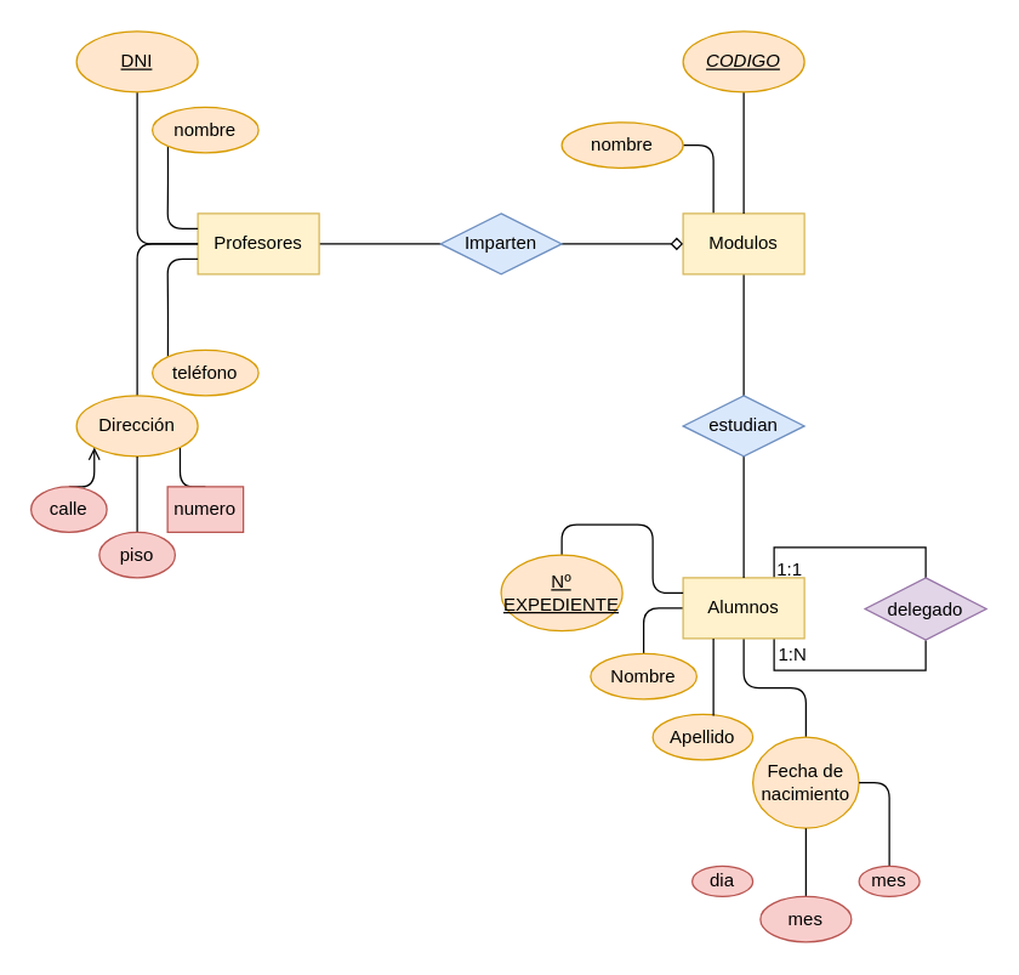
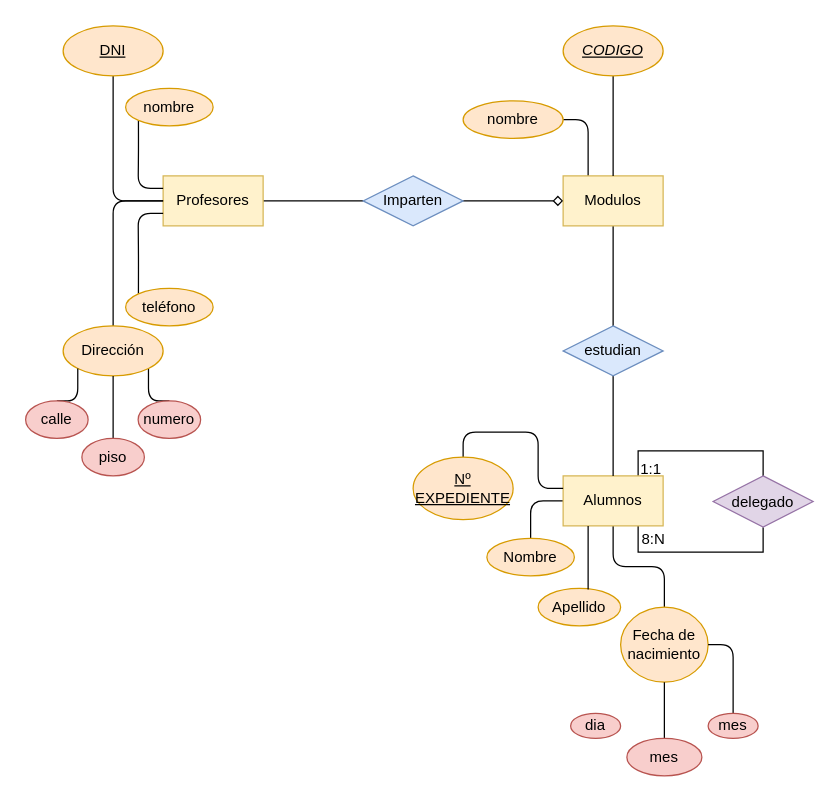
  <mxCell id="0" />
  <mxCell id="1" parent="0" />
  <mxCell id="2" style="edgeStyle=orthogonalEdgeStyle;rounded=1;orthogonalLoop=1;jettySize=auto;html=1;exitX=0;exitY=0.5;exitDx=0;exitDy=0;entryX=0.5;entryY=0;entryDx=0;entryDy=0;endArrow=none;endFill=0;" edge="1" parent="1" source="6" target="35"><mxGeometry relative="1" as="geometry" /></mxCell>
  <mxCell id="3" style="edgeStyle=orthogonalEdgeStyle;rounded=1;orthogonalLoop=1;jettySize=auto;html=1;exitX=0.5;exitY=1;exitDx=0;exitDy=0;entryX=0.5;entryY=0;entryDx=0;entryDy=0;endArrow=none;endFill=0;" edge="1" parent="1" source="6" target="38"><mxGeometry relative="1" as="geometry" /></mxCell>
  <mxCell id="4" style="edgeStyle=orthogonalEdgeStyle;rounded=0;orthogonalLoop=1;jettySize=auto;html=1;exitX=0.75;exitY=0;exitDx=0;exitDy=0;entryX=0.5;entryY=0;entryDx=0;entryDy=0;endArrow=none;endFill=0;" edge="1" parent="1" source="6" target="44"><mxGeometry relative="1" as="geometry" /></mxCell>
  <mxCell id="5" style="edgeStyle=orthogonalEdgeStyle;rounded=0;orthogonalLoop=1;jettySize=auto;html=1;exitX=0.75;exitY=1;exitDx=0;exitDy=0;entryX=0.5;entryY=1;entryDx=0;entryDy=0;endArrow=none;endFill=0;" edge="1" parent="1" source="6" target="44"><mxGeometry relative="1" as="geometry" /></mxCell>
  <mxCell id="6" value="Alumnos" style="rounded=0;whiteSpace=wrap;html=1;fillColor=#fff2cc;strokeColor=#d6b656;" vertex="1" parent="1"><mxGeometry x="450" y="380" width="80" height="40" as="geometry" /></mxCell>
  <mxCell id="7" style="edgeStyle=orthogonalEdgeStyle;rounded=0;orthogonalLoop=1;jettySize=auto;html=1;exitX=1;exitY=0.5;exitDx=0;exitDy=0;entryX=0;entryY=0.5;entryDx=0;entryDy=0;endArrow=none;endFill=0;" edge="1" parent="1" source="8" target="13"><mxGeometry relative="1" as="geometry" /></mxCell>
  <mxCell id="8" value="&lt;div&gt;Profesores&lt;/div&gt;" style="rounded=0;whiteSpace=wrap;html=1;fillColor=#fff2cc;strokeColor=#d6b656;" vertex="1" parent="1"><mxGeometry x="130" y="140" width="80" height="40" as="geometry" /></mxCell>
  <mxCell id="9" style="edgeStyle=orthogonalEdgeStyle;rounded=0;orthogonalLoop=1;jettySize=auto;html=1;exitX=0.5;exitY=1;exitDx=0;exitDy=0;entryX=0.5;entryY=0;entryDx=0;entryDy=0;endArrow=none;endFill=0;" edge="1" parent="1" source="11" target="15"><mxGeometry relative="1" as="geometry" /></mxCell>
  <mxCell id="10" style="edgeStyle=orthogonalEdgeStyle;orthogonalLoop=1;jettySize=auto;html=1;exitX=0.25;exitY=0;exitDx=0;exitDy=0;entryX=1;entryY=0.5;entryDx=0;entryDy=0;endArrow=none;endFill=0;rounded=1;" edge="1" parent="1" source="11" target="32"><mxGeometry relative="1" as="geometry" /></mxCell>
  <mxCell id="11" value="&lt;div&gt;Modulos&lt;/div&gt;" style="rounded=0;whiteSpace=wrap;html=1;fillColor=#fff2cc;strokeColor=#d6b656;" vertex="1" parent="1"><mxGeometry x="450" y="140" width="80" height="40" as="geometry" /></mxCell>
  <mxCell id="12" style="edgeStyle=orthogonalEdgeStyle;rounded=0;orthogonalLoop=1;jettySize=auto;html=1;exitX=1;exitY=0.5;exitDx=0;exitDy=0;endArrow=diamond;endFill=0;" edge="1" parent="1" source="13" target="11"><mxGeometry relative="1" as="geometry" /></mxCell>
  <mxCell id="13" value="Imparten" style="rhombus;whiteSpace=wrap;html=1;fillColor=#dae8fc;strokeColor=#6c8ebf;" vertex="1" parent="1"><mxGeometry x="290" y="140" width="80" height="40" as="geometry" /></mxCell>
  <mxCell id="14" style="edgeStyle=orthogonalEdgeStyle;rounded=0;orthogonalLoop=1;jettySize=auto;html=1;exitX=0.5;exitY=1;exitDx=0;exitDy=0;entryX=0.5;entryY=0;entryDx=0;entryDy=0;endArrow=none;endFill=0;" edge="1" parent="1" source="15" target="6"><mxGeometry relative="1" as="geometry" /></mxCell>
  <mxCell id="15" value="estudian" style="rhombus;whiteSpace=wrap;html=1;fillColor=#dae8fc;strokeColor=#6c8ebf;" vertex="1" parent="1"><mxGeometry x="450" y="260" width="80" height="40" as="geometry" /></mxCell>
  <mxCell id="16" style="edgeStyle=orthogonalEdgeStyle;rounded=1;orthogonalLoop=1;jettySize=auto;html=1;exitX=0.5;exitY=1;exitDx=0;exitDy=0;entryX=0;entryY=0.5;entryDx=0;entryDy=0;endArrow=none;endFill=0;" edge="1" parent="1" source="17" target="8"><mxGeometry relative="1" as="geometry" /></mxCell>
  <mxCell id="17" value="&lt;u&gt;DNI&lt;/u&gt;" style="ellipse;whiteSpace=wrap;html=1;fillColor=#ffe6cc;strokeColor=#d79b00;" vertex="1" parent="1"><mxGeometry x="50" y="20" width="80" height="40" as="geometry" /></mxCell>
  <mxCell id="18" style="edgeStyle=orthogonalEdgeStyle;rounded=1;orthogonalLoop=1;jettySize=auto;html=1;exitX=0;exitY=1;exitDx=0;exitDy=0;entryX=0;entryY=0.25;entryDx=0;entryDy=0;endArrow=none;endFill=0;" edge="1" parent="1" source="19" target="8"><mxGeometry relative="1" as="geometry" /></mxCell>
  <mxCell id="19" value="nombre" style="ellipse;whiteSpace=wrap;html=1;fillColor=#ffe6cc;strokeColor=#d79b00;" vertex="1" parent="1"><mxGeometry x="100" y="70" width="70" height="30" as="geometry" /></mxCell>
  <mxCell id="20" style="edgeStyle=orthogonalEdgeStyle;rounded=1;orthogonalLoop=1;jettySize=auto;html=1;exitX=0.5;exitY=0;exitDx=0;exitDy=0;entryX=0;entryY=0.5;entryDx=0;entryDy=0;endArrow=none;endFill=0;" edge="1" parent="1" source="22" target="8"><mxGeometry relative="1" as="geometry" /></mxCell>
  <mxCell id="21" style="edgeStyle=orthogonalEdgeStyle;rounded=1;orthogonalLoop=1;jettySize=auto;html=1;exitX=1;exitY=1;exitDx=0;exitDy=0;endArrow=none;endFill=0;" edge="1" parent="1" source="22" target="27"><mxGeometry relative="1" as="geometry" /></mxCell>
  <mxCell id="22" value="Dirección" style="ellipse;whiteSpace=wrap;html=1;fillColor=#ffe6cc;strokeColor=#d79b00;" vertex="1" parent="1"><mxGeometry x="50" y="260" width="80" height="40" as="geometry" /></mxCell>
  <mxCell id="23" style="edgeStyle=orthogonalEdgeStyle;rounded=1;orthogonalLoop=1;jettySize=auto;html=1;exitX=0;exitY=0;exitDx=0;exitDy=0;entryX=0;entryY=0.75;entryDx=0;entryDy=0;endArrow=none;endFill=0;" edge="1" parent="1" source="24" target="8"><mxGeometry relative="1" as="geometry" /></mxCell>
  <mxCell id="24" value="teléfono" style="ellipse;whiteSpace=wrap;html=1;fillColor=#ffe6cc;strokeColor=#d79b00;" vertex="1" parent="1"><mxGeometry x="100" y="230" width="70" height="30" as="geometry" /></mxCell>
- <mxCell id="25" style="edgeStyle=orthogonalEdgeStyle;rounded=1;orthogonalLoop=1;jettySize=auto;html=1;exitX=0.5;exitY=0;exitDx=0;exitDy=0;entryX=0;entryY=1;entryDx=0;entryDy=0;endArrow=open;endFill=0;" edge="1" parent="1" source="26" target="22"><mxGeometry relative="1" as="geometry" /></mxCell>
+ <mxCell id="25" style="edgeStyle=orthogonalEdgeStyle;rounded=1;orthogonalLoop=1;jettySize=auto;html=1;exitX=0.5;exitY=0;exitDx=0;exitDy=0;entryX=0;entryY=1;entryDx=0;entryDy=0;endArrow=none;endFill=0;" edge="1" parent="1" source="26" target="22"><mxGeometry relative="1" as="geometry" /></mxCell>
  <mxCell id="26" value="calle" style="ellipse;whiteSpace=wrap;html=1;fillColor=#f8cecc;strokeColor=#b85450;" vertex="1" parent="1"><mxGeometry x="20" y="320" width="50" height="30" as="geometry" /></mxCell>
- <mxCell id="27" value="&lt;div&gt;numero&lt;/div&gt;" style="whiteSpace=wrap;html=1;fillColor=#f8cecc;strokeColor=#b85450;rounded=0;" vertex="1" parent="1"><mxGeometry x="110" y="320" width="50" height="30" as="geometry" /></mxCell>
+ <mxCell id="27" value="&lt;div&gt;numero&lt;/div&gt;" style="ellipse;whiteSpace=wrap;html=1;fillColor=#f8cecc;strokeColor=#b85450;" vertex="1" parent="1"><mxGeometry x="110" y="320" width="50" height="30" as="geometry" /></mxCell>
  <mxCell id="28" style="edgeStyle=orthogonalEdgeStyle;rounded=0;orthogonalLoop=1;jettySize=auto;html=1;exitX=0.5;exitY=0;exitDx=0;exitDy=0;entryX=0.5;entryY=1;entryDx=0;entryDy=0;endArrow=none;endFill=0;" edge="1" parent="1" source="29" target="22"><mxGeometry relative="1" as="geometry" /></mxCell>
  <mxCell id="29" value="piso" style="ellipse;whiteSpace=wrap;html=1;fillColor=#f8cecc;strokeColor=#b85450;" vertex="1" parent="1"><mxGeometry x="65" y="350" width="50" height="30" as="geometry" /></mxCell>
  <mxCell id="30" style="edgeStyle=orthogonalEdgeStyle;rounded=0;orthogonalLoop=1;jettySize=auto;html=1;exitX=0.5;exitY=1;exitDx=0;exitDy=0;endArrow=none;endFill=0;" edge="1" parent="1" source="31" target="11"><mxGeometry relative="1" as="geometry" /></mxCell>
  <mxCell id="31" value="&lt;i&gt;&lt;u&gt;CODIGO&lt;/u&gt;&lt;/i&gt;" style="ellipse;whiteSpace=wrap;html=1;fillColor=#ffe6cc;strokeColor=#d79b00;" vertex="1" parent="1"><mxGeometry x="450" y="20" width="80" height="40" as="geometry" /></mxCell>
  <mxCell id="32" value="nombre" style="ellipse;whiteSpace=wrap;html=1;fillColor=#ffe6cc;strokeColor=#d79b00;" vertex="1" parent="1"><mxGeometry x="370" y="80" width="80" height="30" as="geometry" /></mxCell>
  <mxCell id="33" style="edgeStyle=orthogonalEdgeStyle;rounded=1;orthogonalLoop=1;jettySize=auto;html=1;exitX=0.5;exitY=0;exitDx=0;exitDy=0;entryX=0;entryY=0.25;entryDx=0;entryDy=0;endArrow=none;endFill=0;" edge="1" parent="1" source="34" target="6"><mxGeometry relative="1" as="geometry" /></mxCell>
  <mxCell id="34" value="&lt;u&gt;Nº EXPEDIENTE&lt;/u&gt;" style="ellipse;whiteSpace=wrap;html=1;fillColor=#ffe6cc;strokeColor=#d79b00;" vertex="1" parent="1"><mxGeometry x="330" y="365" width="80" height="50" as="geometry" /></mxCell>
  <mxCell id="35" value="Nombre" style="ellipse;whiteSpace=wrap;html=1;fillColor=#ffe6cc;strokeColor=#d79b00;" vertex="1" parent="1"><mxGeometry x="389" y="430" width="70" height="30" as="geometry" /></mxCell>
  <mxCell id="36" value="Apellido" style="ellipse;whiteSpace=wrap;html=1;fillColor=#ffe6cc;strokeColor=#d79b00;" vertex="1" parent="1"><mxGeometry x="430" y="470" width="66" height="30" as="geometry" /></mxCell>
  <mxCell id="37" style="edgeStyle=orthogonalEdgeStyle;rounded=1;orthogonalLoop=1;jettySize=auto;html=1;exitX=0.25;exitY=1;exitDx=0;exitDy=0;entryX=0.606;entryY=0.033;entryDx=0;entryDy=0;entryPerimeter=0;endArrow=none;endFill=0;" edge="1" parent="1" source="6" target="36"><mxGeometry relative="1" as="geometry" /></mxCell>
  <mxCell id="38" value="&lt;div&gt;Fecha de nacimiento&lt;/div&gt;" style="ellipse;whiteSpace=wrap;html=1;fillColor=#ffe6cc;strokeColor=#d79b00;" vertex="1" parent="1"><mxGeometry x="496" y="485" width="70" height="60" as="geometry" /></mxCell>
  <mxCell id="39" value="dia" style="ellipse;whiteSpace=wrap;html=1;fillColor=#f8cecc;strokeColor=#b85450;" vertex="1" parent="1"><mxGeometry x="456" y="570" width="40" height="20" as="geometry" /></mxCell>
  <mxCell id="40" style="edgeStyle=orthogonalEdgeStyle;rounded=0;orthogonalLoop=1;jettySize=auto;html=1;exitX=0.5;exitY=0;exitDx=0;exitDy=0;entryX=0.5;entryY=1;entryDx=0;entryDy=0;endArrow=none;endFill=0;" edge="1" parent="1" source="41" target="38"><mxGeometry relative="1" as="geometry" /></mxCell>
  <mxCell id="41" value="mes" style="ellipse;whiteSpace=wrap;html=1;fillColor=#f8cecc;strokeColor=#b85450;" vertex="1" parent="1"><mxGeometry x="501" y="590" width="60" height="30" as="geometry" /></mxCell>
  <mxCell id="42" style="edgeStyle=orthogonalEdgeStyle;rounded=1;orthogonalLoop=1;jettySize=auto;html=1;exitX=0.5;exitY=0;exitDx=0;exitDy=0;entryX=1;entryY=0.5;entryDx=0;entryDy=0;endArrow=none;endFill=0;" edge="1" parent="1" source="43" target="38"><mxGeometry relative="1" as="geometry" /></mxCell>
  <mxCell id="43" value="mes" style="ellipse;whiteSpace=wrap;html=1;fillColor=#f8cecc;strokeColor=#b85450;" vertex="1" parent="1"><mxGeometry x="566" y="570" width="40" height="20" as="geometry" /></mxCell>
  <mxCell id="44" value="delegado" style="rhombus;whiteSpace=wrap;html=1;fillColor=#e1d5e7;strokeColor=#9673a6;" vertex="1" parent="1"><mxGeometry x="570" y="380" width="80" height="41" as="geometry" /></mxCell>
  <mxCell id="45" value="1:1" style="text;html=1;align=center;verticalAlign=middle;resizable=0;points=[];autosize=1;strokeColor=none;fillColor=none;" vertex="1" parent="1"><mxGeometry x="500" y="360" width="40" height="30" as="geometry" /></mxCell>
- <mxCell id="46" value="1:N" style="text;html=1;align=center;verticalAlign=middle;resizable=0;points=[];autosize=1;strokeColor=none;fillColor=none;" vertex="1" parent="1"><mxGeometry x="502" y="416" width="40" height="30" as="geometry" /></mxCell>
+ <mxCell id="46" value="8:N" style="text;html=1;align=center;verticalAlign=middle;resizable=0;points=[];autosize=1;strokeColor=none;fillColor=none;" vertex="1" parent="1"><mxGeometry x="502" y="416" width="40" height="30" as="geometry" /></mxCell>
